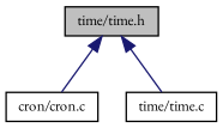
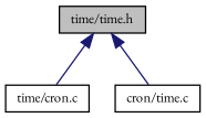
  digraph {
    fontname="EB Garamond"
    node [color=black fontname="EB Garamond" fontsize=10 shape=record]
    edge [color=midnightblue dir=back fontname="EB Garamond" fontsize=10 labelfontname=Helvetica labelfontsize=10 style=solid]
    n1 [fillcolor=grey75 fontcolor=black height=0.2 label="time/time.h" style=filled width=0.4]
-   n2 [height=0.2 label="cron/cron.c" width=0.4]
-   n3 [height=0.2 label="time/time.c" width=0.4]
+   n2 [height=0.2 label="time/cron.c" width=0.4]
+   n3 [height=0.2 label="cron/time.c" width=0.4]
    n1 -> n2
    n1 -> n3
  }
